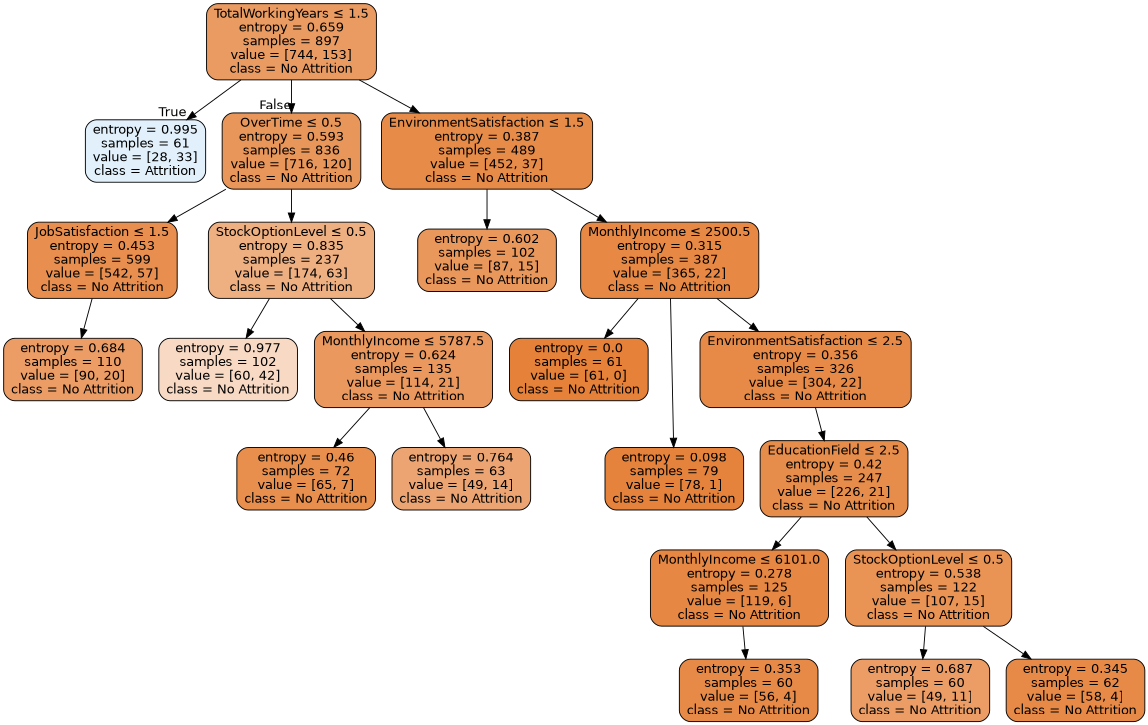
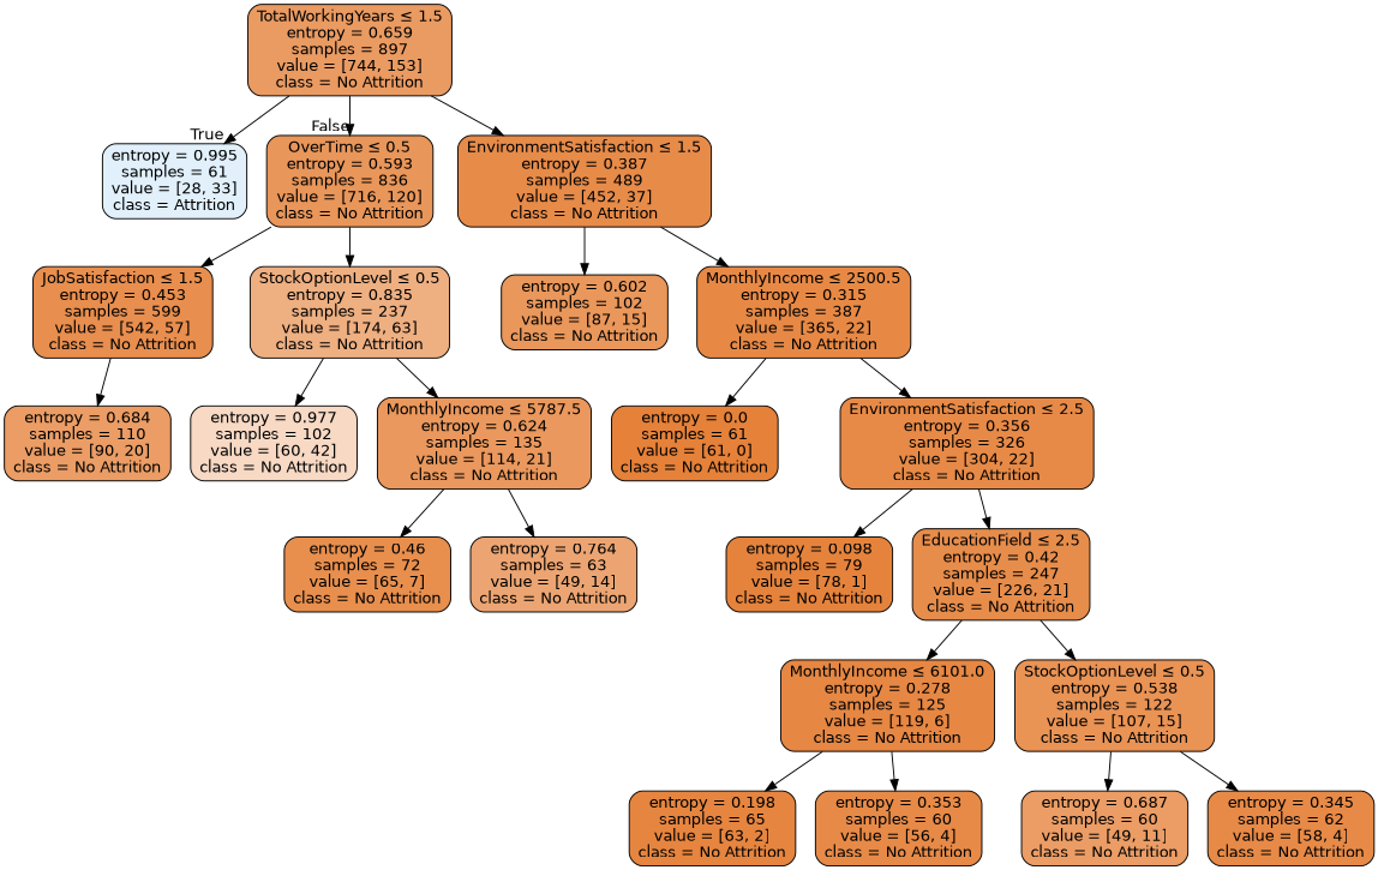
  digraph {
    node [color=black fillcolor="#e78a47" fontname=helvetica shape=box style="filled, rounded"]
    edge [fontname=helvetica]
    n1 [fillcolor="#ea9b62" label=<TotalWorkingYears &le; 1.5<br/>entropy = 0.659<br/>samples = 897<br/>value = [744, 153]<br/>class = No Attrition>]
    n2 [fillcolor="#e1f0fb" label=<entropy = 0.995<br/>samples = 61<br/>value = [28, 33]<br/>class = Attrition>]
    n3 [fillcolor="#e9965a" label=<OverTime &le; 0.5<br/>entropy = 0.593<br/>samples = 836<br/>value = [716, 120]<br/>class = No Attrition>]
    n4 [fillcolor="#e78b49" label=<EnvironmentSatisfaction &le; 1.5<br/>entropy = 0.387<br/>samples = 489<br/>value = [452, 37]<br/>class = No Attrition>]
    n5 [fillcolor="#e88e4e" label=<JobSatisfaction &le; 1.5<br/>entropy = 0.453<br/>samples = 599<br/>value = [542, 57]<br/>class = No Attrition>]
    n6 [fillcolor="#eeaf81" label=<StockOptionLevel &le; 0.5<br/>entropy = 0.835<br/>samples = 237<br/>value = [174, 63]<br/>class = No Attrition>]
    n7 [fillcolor="#eb9d65" label=<entropy = 0.684<br/>samples = 110<br/>value = [90, 20]<br/>class = No Attrition>]
    n8 [fillcolor="#f7d9c4" label=<entropy = 0.977<br/>samples = 102<br/>value = [60, 42]<br/>class = No Attrition>]
    n9 [fillcolor="#ea985d" label=<MonthlyIncome &le; 5787.5<br/>entropy = 0.624<br/>samples = 135<br/>value = [114, 21]<br/>class = No Attrition>]
    n10 [fillcolor="#e9975b" label=<entropy = 0.602<br/>samples = 102<br/>value = [87, 15]<br/>class = No Attrition>]
    n11 [fillcolor="#e78945" label=<MonthlyIncome &le; 2500.5<br/>entropy = 0.315<br/>samples = 387<br/>value = [365, 22]<br/>class = No Attrition>]
    n12 [fillcolor="#e58139" label=<entropy = 0.0<br/>samples = 61<br/>value = [61, 0]<br/>class = No Attrition>]
    n13 [label=<EnvironmentSatisfaction &le; 2.5<br/>entropy = 0.356<br/>samples = 326<br/>value = [304, 22]<br/>class = No Attrition>]
    n14 [fillcolor="#e5833c" label=<entropy = 0.098<br/>samples = 79<br/>value = [78, 1]<br/>class = No Attrition>]
    n15 [fillcolor="#e78d4b" label=<EducationField &le; 2.5<br/>entropy = 0.42<br/>samples = 247<br/>value = [226, 21]<br/>class = No Attrition>]
    n16 [fillcolor="#e68743" label=<MonthlyIncome &le; 6101.0<br/>entropy = 0.278<br/>samples = 125<br/>value = [119, 6]<br/>class = No Attrition>]
    n17 [fillcolor="#e99355" label=<StockOptionLevel &le; 0.5<br/>entropy = 0.538<br/>samples = 122<br/>value = [107, 15]<br/>class = No Attrition>]
+   n18 [fillcolor="#e6853f" label=<entropy = 0.198<br/>samples = 65<br/>value = [63, 2]<br/>class = No Attrition>]
    n19 [label=<entropy = 0.353<br/>samples = 60<br/>value = [56, 4]<br/>class = No Attrition>]
    n20 [fillcolor="#eb9d65" label=<entropy = 0.687<br/>samples = 60<br/>value = [49, 11]<br/>class = No Attrition>]
    n21 [label=<entropy = 0.345<br/>samples = 62<br/>value = [58, 4]<br/>class = No Attrition>]
    n22 [fillcolor="#e88f4e" label=<entropy = 0.46<br/>samples = 72<br/>value = [65, 7]<br/>class = No Attrition>]
    n23 [fillcolor="#eca572" label=<entropy = 0.764<br/>samples = 63<br/>value = [49, 14]<br/>class = No Attrition>]
    n1 -> n2 [headlabel=True labelangle=45 labeldistance=2.5]
    n1 -> n3 [headlabel=False labelangle=-45 labeldistance=2.5]
    n1 -> n4
    n3 -> n5
    n3 -> n6
    n4 -> n10
    n4 -> n11
    n5 -> n7
    n6 -> n8
    n6 -> n9
    n9 -> n22
    n9 -> n23
    n11 -> n12
    n11 -> n13
-   n11 -> n14
+   n13 -> n14
    n13 -> n15
    n15 -> n16
    n15 -> n17
+   n16 -> n18
    n16 -> n19
    n17 -> n20
    n17 -> n21
  }
